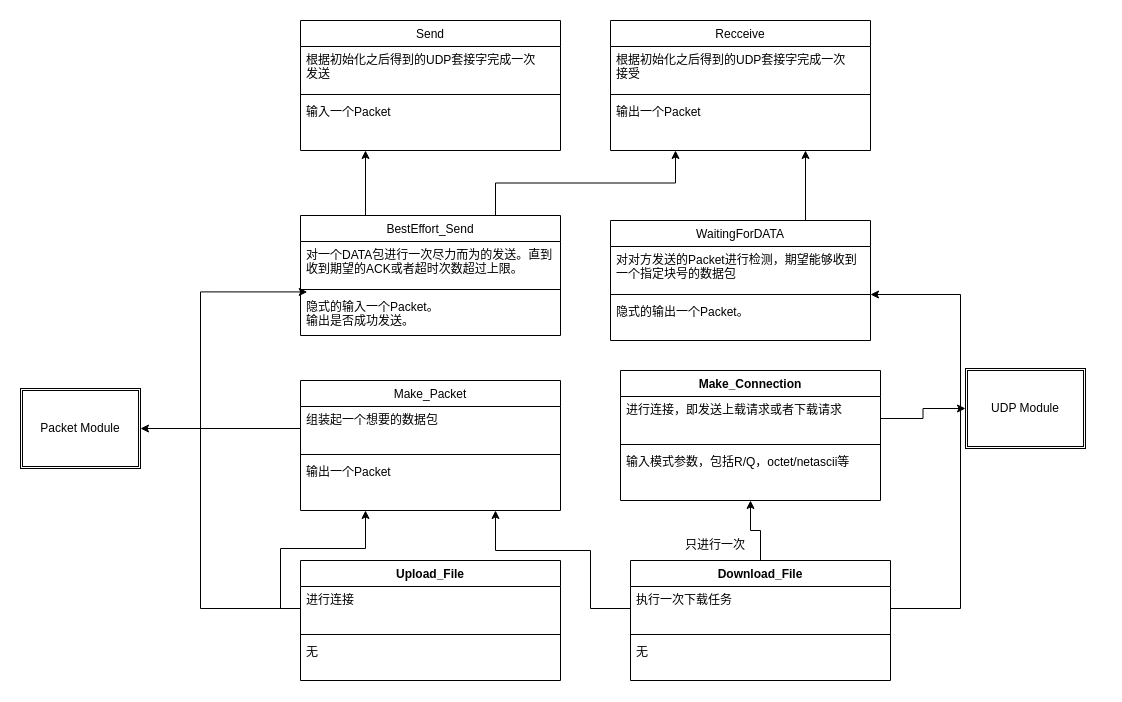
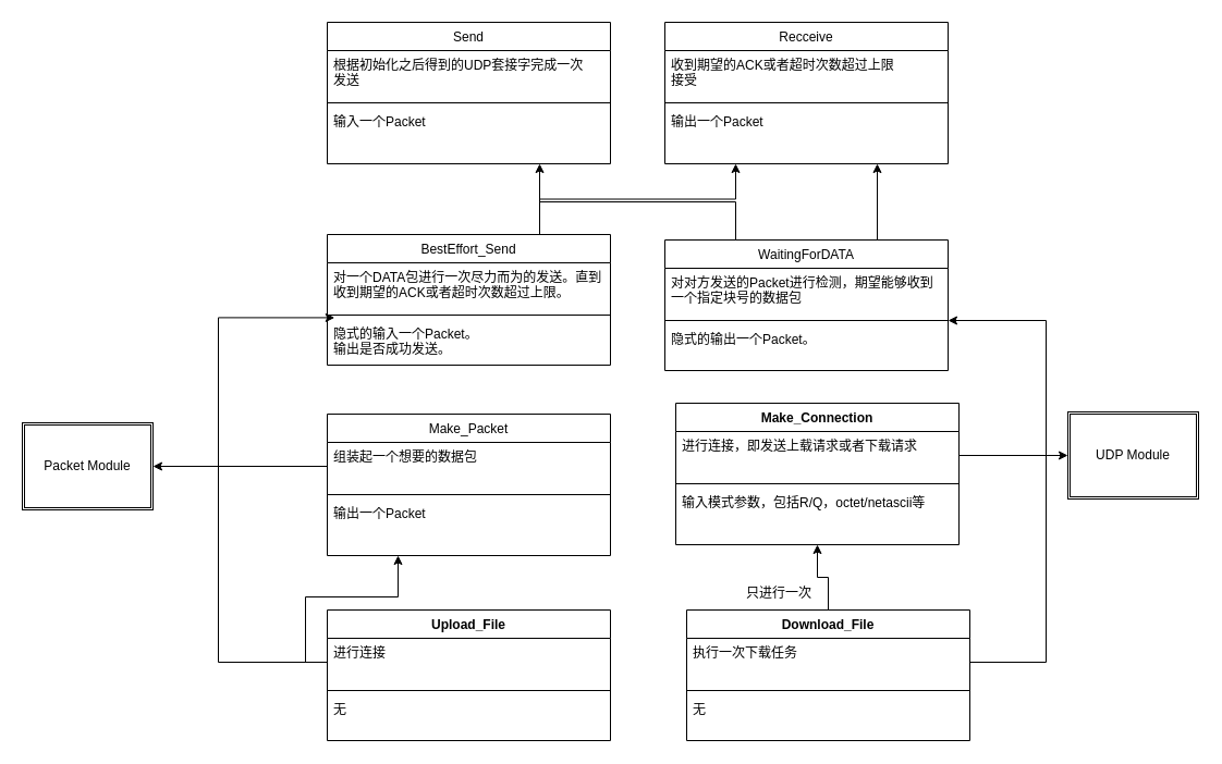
  <mxCell id="0" />
  <mxCell id="1" parent="0" />
  <mxCell id="2" value="Packet Module" style="shape=ext;double=1;rounded=0;whiteSpace=wrap;html=1;" vertex="1" parent="1"><mxGeometry x="20" y="388" width="120" height="80" as="geometry" /></mxCell>
- <mxCell id="3" value="UDP Module" style="shape=ext;double=1;rounded=0;whiteSpace=wrap;html=1;" vertex="1" parent="1"><mxGeometry x="965" y="368" width="120" height="80" as="geometry" /></mxCell>
+ <mxCell id="3" value="UDP Module" style="shape=ext;double=1;rounded=0;whiteSpace=wrap;html=1;" vertex="1" parent="1"><mxGeometry x="980" y="378" width="120" height="80" as="geometry" /></mxCell>
  <mxCell id="4" value="Send" style="swimlane;fontStyle=0;align=center;verticalAlign=top;childLayout=stackLayout;horizontal=1;startSize=26;horizontalStack=0;resizeParent=1;resizeLast=0;collapsible=1;marginBottom=0;rounded=0;shadow=0;strokeWidth=1;" vertex="1" parent="1"><mxGeometry x="300" y="20" width="260" height="130" as="geometry"><mxRectangle x="550" y="140" width="160" height="26" as="alternateBounds" /></mxGeometry></mxCell>
  <mxCell id="5" value="根据初始化之后得到的UDP套接字完成一次&#10;发送" style="text;align=left;verticalAlign=top;spacingLeft=4;spacingRight=4;overflow=hidden;rotatable=0;points=[[0,0.5],[1,0.5]];portConstraint=eastwest;" vertex="1" parent="4"><mxGeometry y="26" width="260" height="44" as="geometry" /></mxCell>
  <mxCell id="6" value="" style="line;html=1;strokeWidth=1;align=left;verticalAlign=middle;spacingTop=-1;spacingLeft=3;spacingRight=3;rotatable=0;labelPosition=right;points=[];portConstraint=eastwest;" vertex="1" parent="4"><mxGeometry y="70" width="260" height="8" as="geometry" /></mxCell>
  <mxCell id="7" value="输入一个Packet" style="text;align=left;verticalAlign=top;spacingLeft=4;spacingRight=4;overflow=hidden;rotatable=0;points=[[0,0.5],[1,0.5]];portConstraint=eastwest;" vertex="1" parent="4"><mxGeometry y="78" width="260" height="42" as="geometry" /></mxCell>
  <mxCell id="8" value="Recceive" style="swimlane;fontStyle=0;align=center;verticalAlign=top;childLayout=stackLayout;horizontal=1;startSize=26;horizontalStack=0;resizeParent=1;resizeLast=0;collapsible=1;marginBottom=0;rounded=0;shadow=0;strokeWidth=1;" vertex="1" parent="1"><mxGeometry x="610" y="20" width="260" height="130" as="geometry"><mxRectangle x="550" y="140" width="160" height="26" as="alternateBounds" /></mxGeometry></mxCell>
- <mxCell id="9" value="根据初始化之后得到的UDP套接字完成一次&#10;接受" style="text;align=left;verticalAlign=top;spacingLeft=4;spacingRight=4;overflow=hidden;rotatable=0;points=[[0,0.5],[1,0.5]];portConstraint=eastwest;" vertex="1" parent="8"><mxGeometry y="26" width="260" height="44" as="geometry" /></mxCell>
+ <mxCell id="9" value="收到期望的ACK或者超时次数超过上限&#10;接受" style="text;align=left;verticalAlign=top;spacingLeft=4;spacingRight=4;overflow=hidden;rotatable=0;points=[[0,0.5],[1,0.5]];portConstraint=eastwest;" vertex="1" parent="8"><mxGeometry y="26" width="260" height="44" as="geometry" /></mxCell>
  <mxCell id="10" value="" style="line;html=1;strokeWidth=1;align=left;verticalAlign=middle;spacingTop=-1;spacingLeft=3;spacingRight=3;rotatable=0;labelPosition=right;points=[];portConstraint=eastwest;" vertex="1" parent="8"><mxGeometry y="70" width="260" height="8" as="geometry" /></mxCell>
  <mxCell id="11" value="输出一个Packet" style="text;align=left;verticalAlign=top;spacingLeft=4;spacingRight=4;overflow=hidden;rotatable=0;points=[[0,0.5],[1,0.5]];portConstraint=eastwest;" vertex="1" parent="8"><mxGeometry y="78" width="260" height="42" as="geometry" /></mxCell>
  <mxCell id="12" value="Make_Packet" style="swimlane;fontStyle=0;align=center;verticalAlign=top;childLayout=stackLayout;horizontal=1;startSize=26;horizontalStack=0;resizeParent=1;resizeLast=0;collapsible=1;marginBottom=0;rounded=0;shadow=0;strokeWidth=1;" vertex="1" parent="1"><mxGeometry x="300" y="380" width="260" height="130" as="geometry"><mxRectangle x="550" y="140" width="160" height="26" as="alternateBounds" /></mxGeometry></mxCell>
  <mxCell id="13" value="组装起一个想要的数据包" style="text;align=left;verticalAlign=top;spacingLeft=4;spacingRight=4;overflow=hidden;rotatable=0;points=[[0,0.5],[1,0.5]];portConstraint=eastwest;" vertex="1" parent="12"><mxGeometry y="26" width="260" height="44" as="geometry" /></mxCell>
  <mxCell id="14" value="" style="line;html=1;strokeWidth=1;align=left;verticalAlign=middle;spacingTop=-1;spacingLeft=3;spacingRight=3;rotatable=0;labelPosition=right;points=[];portConstraint=eastwest;" vertex="1" parent="12"><mxGeometry y="70" width="260" height="8" as="geometry" /></mxCell>
  <mxCell id="15" value="输出一个Packet" style="text;align=left;verticalAlign=top;spacingLeft=4;spacingRight=4;overflow=hidden;rotatable=0;points=[[0,0.5],[1,0.5]];portConstraint=eastwest;" vertex="1" parent="12"><mxGeometry y="78" width="260" height="42" as="geometry" /></mxCell>
  <mxCell id="16" style="edgeStyle=orthogonalEdgeStyle;rounded=0;orthogonalLoop=1;jettySize=auto;html=1;exitX=0.5;exitY=0;exitDx=0;exitDy=0;" edge="1" parent="1" source="19"><mxGeometry relative="1" as="geometry"><mxPoint x="429.385" y="215.077" as="targetPoint" /></mxGeometry></mxCell>
  <mxCell id="17" style="edgeStyle=orthogonalEdgeStyle;rounded=0;orthogonalLoop=1;jettySize=auto;html=1;exitX=0.75;exitY=0;exitDx=0;exitDy=0;entryX=0.25;entryY=1;entryDx=0;entryDy=0;" edge="1" parent="1" source="19" target="8"><mxGeometry relative="1" as="geometry" /></mxCell>
- <mxCell id="18" style="edgeStyle=orthogonalEdgeStyle;rounded=0;orthogonalLoop=1;jettySize=auto;html=1;exitX=0.25;exitY=0;exitDx=0;exitDy=0;entryX=0.25;entryY=1;entryDx=0;entryDy=0;" edge="1" parent="1" source="19" target="4"><mxGeometry relative="1" as="geometry" /></mxCell>
  <mxCell id="19" value="BestEffort_Send" style="swimlane;fontStyle=0;align=center;verticalAlign=top;childLayout=stackLayout;horizontal=1;startSize=26;horizontalStack=0;resizeParent=1;resizeLast=0;collapsible=1;marginBottom=0;rounded=0;shadow=0;strokeWidth=1;" vertex="1" parent="1"><mxGeometry x="300" y="215" width="260" height="120" as="geometry"><mxRectangle x="550" y="140" width="160" height="26" as="alternateBounds" /></mxGeometry></mxCell>
  <mxCell id="20" value="对一个DATA包进行一次尽力而为的发送。直到&#10;收到期望的ACK或者超时次数超过上限。" style="text;align=left;verticalAlign=top;spacingLeft=4;spacingRight=4;overflow=hidden;rotatable=0;points=[[0,0.5],[1,0.5]];portConstraint=eastwest;" vertex="1" parent="19"><mxGeometry y="26" width="260" height="44" as="geometry" /></mxCell>
  <mxCell id="21" value="" style="line;html=1;strokeWidth=1;align=left;verticalAlign=middle;spacingTop=-1;spacingLeft=3;spacingRight=3;rotatable=0;labelPosition=right;points=[];portConstraint=eastwest;" vertex="1" parent="19"><mxGeometry y="70" width="260" height="8" as="geometry" /></mxCell>
  <mxCell id="22" value="隐式的输入一个Packet。&#10;输出是否成功发送。" style="text;align=left;verticalAlign=top;spacingLeft=4;spacingRight=4;overflow=hidden;rotatable=0;points=[[0,0.5],[1,0.5]];portConstraint=eastwest;" vertex="1" parent="19"><mxGeometry y="78" width="260" height="42" as="geometry" /></mxCell>
  <mxCell id="23" style="edgeStyle=orthogonalEdgeStyle;rounded=0;orthogonalLoop=1;jettySize=auto;html=1;exitX=0.75;exitY=0;exitDx=0;exitDy=0;entryX=0.75;entryY=1;entryDx=0;entryDy=0;" edge="1" parent="1" source="25" target="8"><mxGeometry relative="1" as="geometry" /></mxCell>
+ <mxCell id="24" style="edgeStyle=orthogonalEdgeStyle;rounded=0;orthogonalLoop=1;jettySize=auto;html=1;exitX=0.25;exitY=0;exitDx=0;exitDy=0;entryX=0.75;entryY=1;entryDx=0;entryDy=0;" edge="1" parent="1" source="25" target="4"><mxGeometry relative="1" as="geometry" /></mxCell>
  <mxCell id="25" value="WaitingForDATA" style="swimlane;fontStyle=0;align=center;verticalAlign=top;childLayout=stackLayout;horizontal=1;startSize=26;horizontalStack=0;resizeParent=1;resizeLast=0;collapsible=1;marginBottom=0;rounded=0;shadow=0;strokeWidth=1;" vertex="1" parent="1"><mxGeometry x="610" y="220" width="260" height="120" as="geometry"><mxRectangle x="550" y="140" width="160" height="26" as="alternateBounds" /></mxGeometry></mxCell>
  <mxCell id="26" value="对对方发送的Packet进行检测，期望能够收到&#10;一个指定块号的数据包" style="text;align=left;verticalAlign=top;spacingLeft=4;spacingRight=4;overflow=hidden;rotatable=0;points=[[0,0.5],[1,0.5]];portConstraint=eastwest;" vertex="1" parent="25"><mxGeometry y="26" width="260" height="44" as="geometry" /></mxCell>
  <mxCell id="27" value="" style="line;html=1;strokeWidth=1;align=left;verticalAlign=middle;spacingTop=-1;spacingLeft=3;spacingRight=3;rotatable=0;labelPosition=right;points=[];portConstraint=eastwest;" vertex="1" parent="25"><mxGeometry y="70" width="260" height="8" as="geometry" /></mxCell>
  <mxCell id="28" value="隐式的输出一个Packet。" style="text;align=left;verticalAlign=top;spacingLeft=4;spacingRight=4;overflow=hidden;rotatable=0;points=[[0,0.5],[1,0.5]];portConstraint=eastwest;" vertex="1" parent="25"><mxGeometry y="78" width="260" height="30" as="geometry" /></mxCell>
  <mxCell id="29" value="Make_Connection" style="swimlane;fontStyle=1;align=center;verticalAlign=top;childLayout=stackLayout;horizontal=1;startSize=26;horizontalStack=0;resizeParent=1;resizeLast=0;collapsible=1;marginBottom=0;rounded=0;shadow=0;strokeWidth=1;" vertex="1" parent="1"><mxGeometry x="620" y="370" width="260" height="130" as="geometry"><mxRectangle x="550" y="140" width="160" height="26" as="alternateBounds" /></mxGeometry></mxCell>
  <mxCell id="30" value="进行连接，即发送上载请求或者下载请求" style="text;align=left;verticalAlign=top;spacingLeft=4;spacingRight=4;overflow=hidden;rotatable=0;points=[[0,0.5],[1,0.5]];portConstraint=eastwest;" vertex="1" parent="29"><mxGeometry y="26" width="260" height="44" as="geometry" /></mxCell>
  <mxCell id="31" value="" style="line;html=1;strokeWidth=1;align=left;verticalAlign=middle;spacingTop=-1;spacingLeft=3;spacingRight=3;rotatable=0;labelPosition=right;points=[];portConstraint=eastwest;" vertex="1" parent="29"><mxGeometry y="70" width="260" height="8" as="geometry" /></mxCell>
  <mxCell id="32" value="Upload_File" style="swimlane;fontStyle=1;align=center;verticalAlign=top;childLayout=stackLayout;horizontal=1;startSize=26;horizontalStack=0;resizeParent=1;resizeLast=0;collapsible=1;marginBottom=0;rounded=0;shadow=0;strokeWidth=1;" vertex="1" parent="1"><mxGeometry x="300" y="560" width="260" height="120" as="geometry"><mxRectangle x="550" y="140" width="160" height="26" as="alternateBounds" /></mxGeometry></mxCell>
  <mxCell id="33" value="进行连接" style="text;align=left;verticalAlign=top;spacingLeft=4;spacingRight=4;overflow=hidden;rotatable=0;points=[[0,0.5],[1,0.5]];portConstraint=eastwest;" vertex="1" parent="32"><mxGeometry y="26" width="260" height="44" as="geometry" /></mxCell>
  <mxCell id="34" value="" style="line;html=1;strokeWidth=1;align=left;verticalAlign=middle;spacingTop=-1;spacingLeft=3;spacingRight=3;rotatable=0;labelPosition=right;points=[];portConstraint=eastwest;" vertex="1" parent="32"><mxGeometry y="70" width="260" height="8" as="geometry" /></mxCell>
  <mxCell id="35" value="无" style="text;align=left;verticalAlign=top;spacingLeft=4;spacingRight=4;overflow=hidden;rotatable=0;points=[[0,0.5],[1,0.5]];portConstraint=eastwest;" vertex="1" parent="32"><mxGeometry y="78" width="260" height="42" as="geometry" /></mxCell>
  <mxCell id="36" style="edgeStyle=orthogonalEdgeStyle;rounded=0;orthogonalLoop=1;jettySize=auto;html=1;exitX=0.5;exitY=0;exitDx=0;exitDy=0;entryX=0.5;entryY=1;entryDx=0;entryDy=0;" edge="1" parent="1" source="37" target="29"><mxGeometry relative="1" as="geometry" /></mxCell>
  <mxCell id="37" value="Download_File" style="swimlane;fontStyle=1;align=center;verticalAlign=top;childLayout=stackLayout;horizontal=1;startSize=26;horizontalStack=0;resizeParent=1;resizeLast=0;collapsible=1;marginBottom=0;rounded=0;shadow=0;strokeWidth=1;" vertex="1" parent="1"><mxGeometry x="630" y="560" width="260" height="120" as="geometry"><mxRectangle x="550" y="140" width="160" height="26" as="alternateBounds" /></mxGeometry></mxCell>
  <mxCell id="38" value="执行一次下载任务" style="text;align=left;verticalAlign=top;spacingLeft=4;spacingRight=4;overflow=hidden;rotatable=0;points=[[0,0.5],[1,0.5]];portConstraint=eastwest;" vertex="1" parent="37"><mxGeometry y="26" width="260" height="44" as="geometry" /></mxCell>
  <mxCell id="39" value="" style="line;html=1;strokeWidth=1;align=left;verticalAlign=middle;spacingTop=-1;spacingLeft=3;spacingRight=3;rotatable=0;labelPosition=right;points=[];portConstraint=eastwest;" vertex="1" parent="37"><mxGeometry y="70" width="260" height="8" as="geometry" /></mxCell>
  <mxCell id="40" value="无" style="text;align=left;verticalAlign=top;spacingLeft=4;spacingRight=4;overflow=hidden;rotatable=0;points=[[0,0.5],[1,0.5]];portConstraint=eastwest;" vertex="1" parent="37"><mxGeometry y="78" width="260" height="42" as="geometry" /></mxCell>
  <mxCell id="41" value="输入模式参数，包括R/Q，octet/netascii等" style="text;align=left;verticalAlign=top;spacingLeft=4;spacingRight=4;overflow=hidden;rotatable=0;points=[[0,0.5],[1,0.5]];portConstraint=eastwest;" vertex="1" parent="1"><mxGeometry x="620" y="448" width="260" height="42" as="geometry" /></mxCell>
  <mxCell id="42" value="只进行一次" style="text;html=1;strokeColor=none;fillColor=none;align=center;verticalAlign=middle;whiteSpace=wrap;rounded=0;" vertex="1" parent="1"><mxGeometry x="660" y="530" width="110" height="30" as="geometry" /></mxCell>
  <mxCell id="43" style="edgeStyle=orthogonalEdgeStyle;rounded=0;orthogonalLoop=1;jettySize=auto;html=1;exitX=1;exitY=0.5;exitDx=0;exitDy=0;entryX=0;entryY=0.5;entryDx=0;entryDy=0;" edge="1" parent="1" source="30" target="3"><mxGeometry relative="1" as="geometry" /></mxCell>
  <mxCell id="44" style="edgeStyle=orthogonalEdgeStyle;rounded=0;orthogonalLoop=1;jettySize=auto;html=1;exitX=0;exitY=0.5;exitDx=0;exitDy=0;entryX=1;entryY=0.5;entryDx=0;entryDy=0;" edge="1" parent="1" source="13" target="2"><mxGeometry relative="1" as="geometry" /></mxCell>
  <mxCell id="45" style="edgeStyle=orthogonalEdgeStyle;rounded=0;orthogonalLoop=1;jettySize=auto;html=1;exitX=0;exitY=0.5;exitDx=0;exitDy=0;entryX=0.25;entryY=1;entryDx=0;entryDy=0;" edge="1" parent="1" source="33" target="12"><mxGeometry relative="1" as="geometry" /></mxCell>
  <mxCell id="46" style="edgeStyle=orthogonalEdgeStyle;rounded=0;orthogonalLoop=1;jettySize=auto;html=1;exitX=0;exitY=0.5;exitDx=0;exitDy=0;entryX=0.026;entryY=0.802;entryDx=0;entryDy=0;entryPerimeter=0;" edge="1" parent="1" source="33" target="21"><mxGeometry relative="1" as="geometry"><mxPoint x="200" y="240" as="targetPoint" /><Array as="points"><mxPoint x="200" y="608" /><mxPoint x="200" y="291" /></Array></mxGeometry></mxCell>
  <mxCell id="47" style="edgeStyle=orthogonalEdgeStyle;rounded=0;orthogonalLoop=1;jettySize=auto;html=1;exitX=1;exitY=0.5;exitDx=0;exitDy=0;" edge="1" parent="1" source="38" target="27"><mxGeometry relative="1" as="geometry"><mxPoint x="940" y="290" as="targetPoint" /><Array as="points"><mxPoint x="960" y="608" /><mxPoint x="960" y="294" /></Array></mxGeometry></mxCell>
- <mxCell id="48" style="edgeStyle=orthogonalEdgeStyle;rounded=0;orthogonalLoop=1;jettySize=auto;html=1;exitX=0;exitY=0.5;exitDx=0;exitDy=0;entryX=0.75;entryY=1;entryDx=0;entryDy=0;" edge="1" parent="1" source="38" target="12"><mxGeometry relative="1" as="geometry"><Array as="points"><mxPoint x="590" y="608" /><mxPoint x="590" y="550" /><mxPoint x="495" y="550" /></Array></mxGeometry></mxCell>
